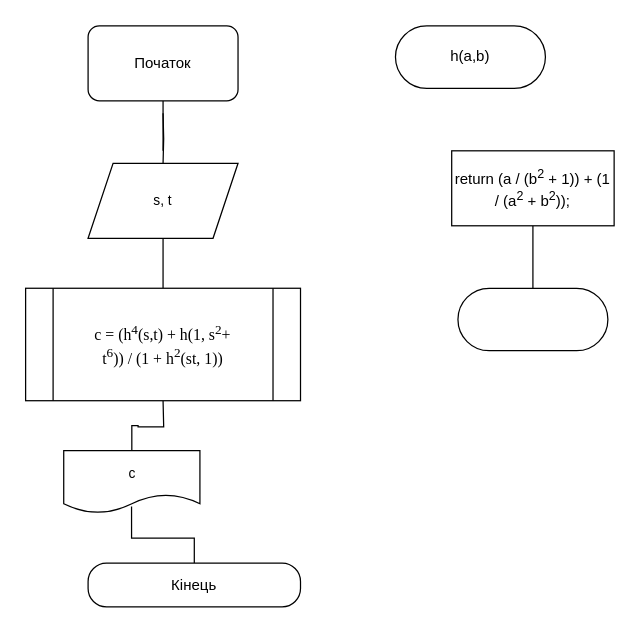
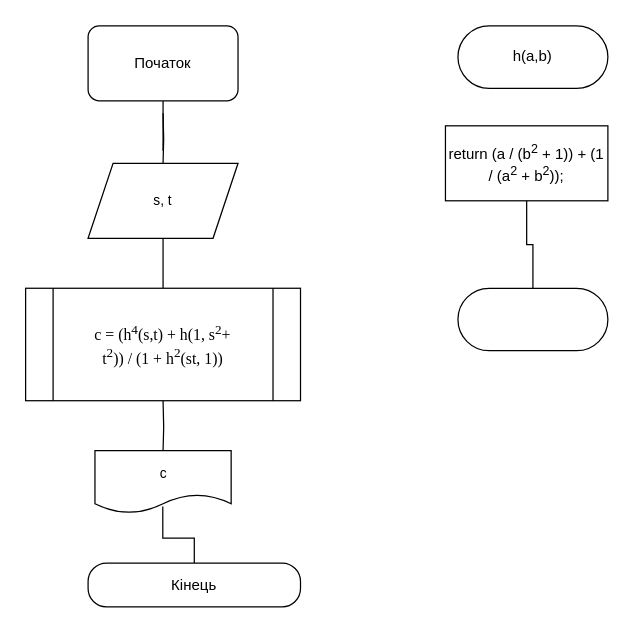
  <mxCell id="0" />
  <mxCell id="1" parent="0" />
  <mxCell id="2" value="" style="edgeStyle=orthogonalEdgeStyle;rounded=0;orthogonalLoop=1;jettySize=auto;html=1;endArrow=none;endFill=0;entryX=0.5;entryY=0;entryDx=0;entryDy=0;" parent="1" source="3" edge="1"><mxGeometry relative="1" as="geometry"><mxPoint x="130" y="120" as="targetPoint" /></mxGeometry></mxCell>
  <mxCell id="3" value="Початок" style="rounded=1;whiteSpace=wrap;html=1;" parent="1" vertex="1"><mxGeometry x="70" y="20" width="120" height="60" as="geometry" /></mxCell>
  <mxCell id="4" value="" style="edgeStyle=orthogonalEdgeStyle;shape=connector;rounded=0;orthogonalLoop=1;jettySize=auto;html=1;strokeColor=default;align=center;verticalAlign=middle;fontFamily=Helvetica;fontSize=11;fontColor=default;labelBackgroundColor=default;endArrow=none;endFill=0;" parent="1" edge="1"><mxGeometry relative="1" as="geometry"><mxPoint x="130" y="130" as="targetPoint" /><mxPoint x="130" y="90" as="sourcePoint" /></mxGeometry></mxCell>
  <mxCell id="5" value="" style="edgeStyle=orthogonalEdgeStyle;shape=connector;rounded=0;orthogonalLoop=1;jettySize=auto;html=1;strokeColor=default;align=center;verticalAlign=middle;fontFamily=Helvetica;fontSize=11;fontColor=default;labelBackgroundColor=default;endArrow=none;endFill=0;" parent="1" source="6" edge="1"><mxGeometry relative="1" as="geometry"><mxPoint x="130" y="230" as="targetPoint" /></mxGeometry></mxCell>
  <mxCell id="6" value="s, t" style="shape=parallelogram;perimeter=parallelogramPerimeter;whiteSpace=wrap;html=1;fixedSize=1;fontFamily=Helvetica;fontSize=11;fontColor=default;labelBackgroundColor=default;" parent="1" vertex="1"><mxGeometry x="70" y="130" width="120" height="60" as="geometry" /></mxCell>
  <mxCell id="7" value="" style="edgeStyle=orthogonalEdgeStyle;shape=connector;rounded=0;orthogonalLoop=1;jettySize=auto;html=1;strokeColor=default;align=center;verticalAlign=middle;fontFamily=Helvetica;fontSize=11;fontColor=default;labelBackgroundColor=default;endArrow=none;endFill=0;entryX=0.5;entryY=0;entryDx=0;entryDy=0;" parent="1" target="10" edge="1"><mxGeometry relative="1" as="geometry"><mxPoint x="130" y="360" as="targetPoint" /><mxPoint x="130" y="320" as="sourcePoint" /></mxGeometry></mxCell>
  <mxCell id="8" value="" style="edgeStyle=orthogonalEdgeStyle;shape=connector;rounded=0;orthogonalLoop=1;jettySize=auto;html=1;strokeColor=default;align=center;verticalAlign=middle;fontFamily=Helvetica;fontSize=11;fontColor=default;labelBackgroundColor=default;endArrow=none;endFill=0;exitX=0.498;exitY=0.894;exitDx=0;exitDy=0;exitPerimeter=0;" parent="1" source="10" target="9" edge="1"><mxGeometry relative="1" as="geometry"><mxPoint x="136" y="430" as="sourcePoint" /></mxGeometry></mxCell>
  <mxCell id="9" value="Кінець" style="whiteSpace=wrap;html=1;rounded=1;arcSize=42;" parent="1" vertex="1"><mxGeometry x="70" y="450" width="170" height="35" as="geometry" /></mxCell>
- <mxCell id="10" value="c" style="shape=document;whiteSpace=wrap;html=1;boundedLbl=1;fontFamily=Helvetica;fontSize=11;fontColor=default;labelBackgroundColor=default;" parent="1" vertex="1"><mxGeometry x="50.5" y="360" width="109" height="50" as="geometry" /></mxCell>
- <mxCell id="11" value="&lt;span style=&quot;font-size: 9.5pt; line-height: 13.427px; font-family: &amp;quot;Cascadia Mono&amp;quot;; background-image: initial; background-position: initial; background-size: initial; background-repeat: initial; background-attachment: initial; background-origin: initial; background-clip: initial;&quot; lang=&quot;EN-US&quot;&gt;c = (h&lt;sup&gt;4&lt;/sup&gt;(s,t) + h(1, s&lt;sup&gt;2&lt;/sup&gt;+&lt;br&gt;t&lt;sup&gt;6&lt;/sup&gt;)) / (1 + h&lt;sup&gt;2&lt;/sup&gt;(st, 1))&lt;/span&gt;" style="shape=process;whiteSpace=wrap;html=1;backgroundOutline=1;" vertex="1" parent="1"><mxGeometry x="20" y="230" width="220" height="90" as="geometry" /></mxCell>
- <mxCell id="12" value="h(a,b)" style="rounded=1;whiteSpace=wrap;html=1;arcSize=50;" vertex="1" parent="1"><mxGeometry x="316" y="20" width="120" height="50" as="geometry" /></mxCell>
+ <mxCell id="10" value="c" style="shape=document;whiteSpace=wrap;html=1;boundedLbl=1;fontFamily=Helvetica;fontSize=11;fontColor=default;labelBackgroundColor=default;" parent="1" vertex="1"><mxGeometry x="75.5" y="360" width="109" height="50" as="geometry" /></mxCell>
+ <mxCell id="11" value="&lt;span style=&quot;font-size: 9.5pt; line-height: 13.427px; font-family: &amp;quot;Cascadia Mono&amp;quot;; background-image: initial; background-position: initial; background-size: initial; background-repeat: initial; background-attachment: initial; background-origin: initial; background-clip: initial;&quot; lang=&quot;EN-US&quot;&gt;c = (h&lt;sup&gt;4&lt;/sup&gt;(s,t) + h(1, s&lt;sup&gt;2&lt;/sup&gt;+&lt;br&gt;t&lt;sup&gt;2&lt;/sup&gt;)) / (1 + h&lt;sup&gt;2&lt;/sup&gt;(st, 1))&lt;/span&gt;" style="shape=process;whiteSpace=wrap;html=1;backgroundOutline=1;" vertex="1" parent="1"><mxGeometry x="20" y="230" width="220" height="90" as="geometry" /></mxCell>
+ <mxCell id="12" value="h(a,b)" style="rounded=1;whiteSpace=wrap;html=1;arcSize=50;" vertex="1" parent="1"><mxGeometry x="366" y="20" width="120" height="50" as="geometry" /></mxCell>
  <mxCell id="13" value="" style="edgeStyle=orthogonalEdgeStyle;rounded=0;orthogonalLoop=1;jettySize=auto;html=1;endArrow=none;endFill=0;" edge="1" parent="1" source="14" target="15"><mxGeometry relative="1" as="geometry" /></mxCell>
- <mxCell id="14" value="return (a / (b&lt;sup&gt;2&lt;/sup&gt; + 1)) + (1 / (a&lt;sup&gt;2&lt;/sup&gt; + b&lt;sup&gt;2&lt;/sup&gt;));" style="rounded=0;whiteSpace=wrap;html=1;" vertex="1" parent="1"><mxGeometry x="361" y="120" width="130" height="60" as="geometry" /></mxCell>
+ <mxCell id="14" value="return (a / (b&lt;sup&gt;2&lt;/sup&gt; + 1)) + (1 / (a&lt;sup&gt;2&lt;/sup&gt; + b&lt;sup&gt;2&lt;/sup&gt;));" style="rounded=0;whiteSpace=wrap;html=1;" vertex="1" parent="1"><mxGeometry x="356" y="100" width="130" height="60" as="geometry" /></mxCell>
  <mxCell id="15" value="" style="rounded=1;whiteSpace=wrap;html=1;arcSize=50;" vertex="1" parent="1"><mxGeometry x="366" y="230" width="120" height="50" as="geometry" /></mxCell>
